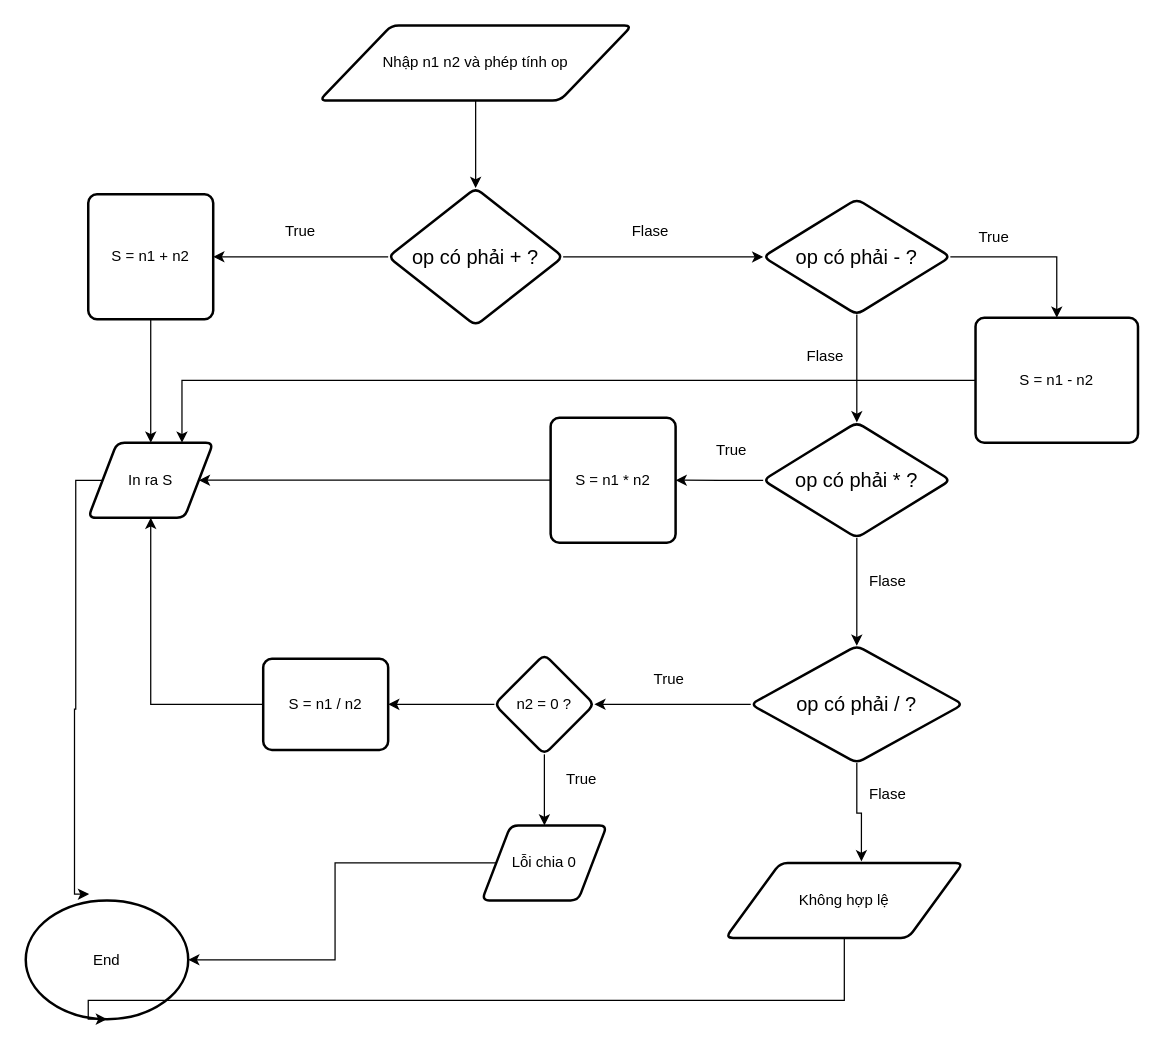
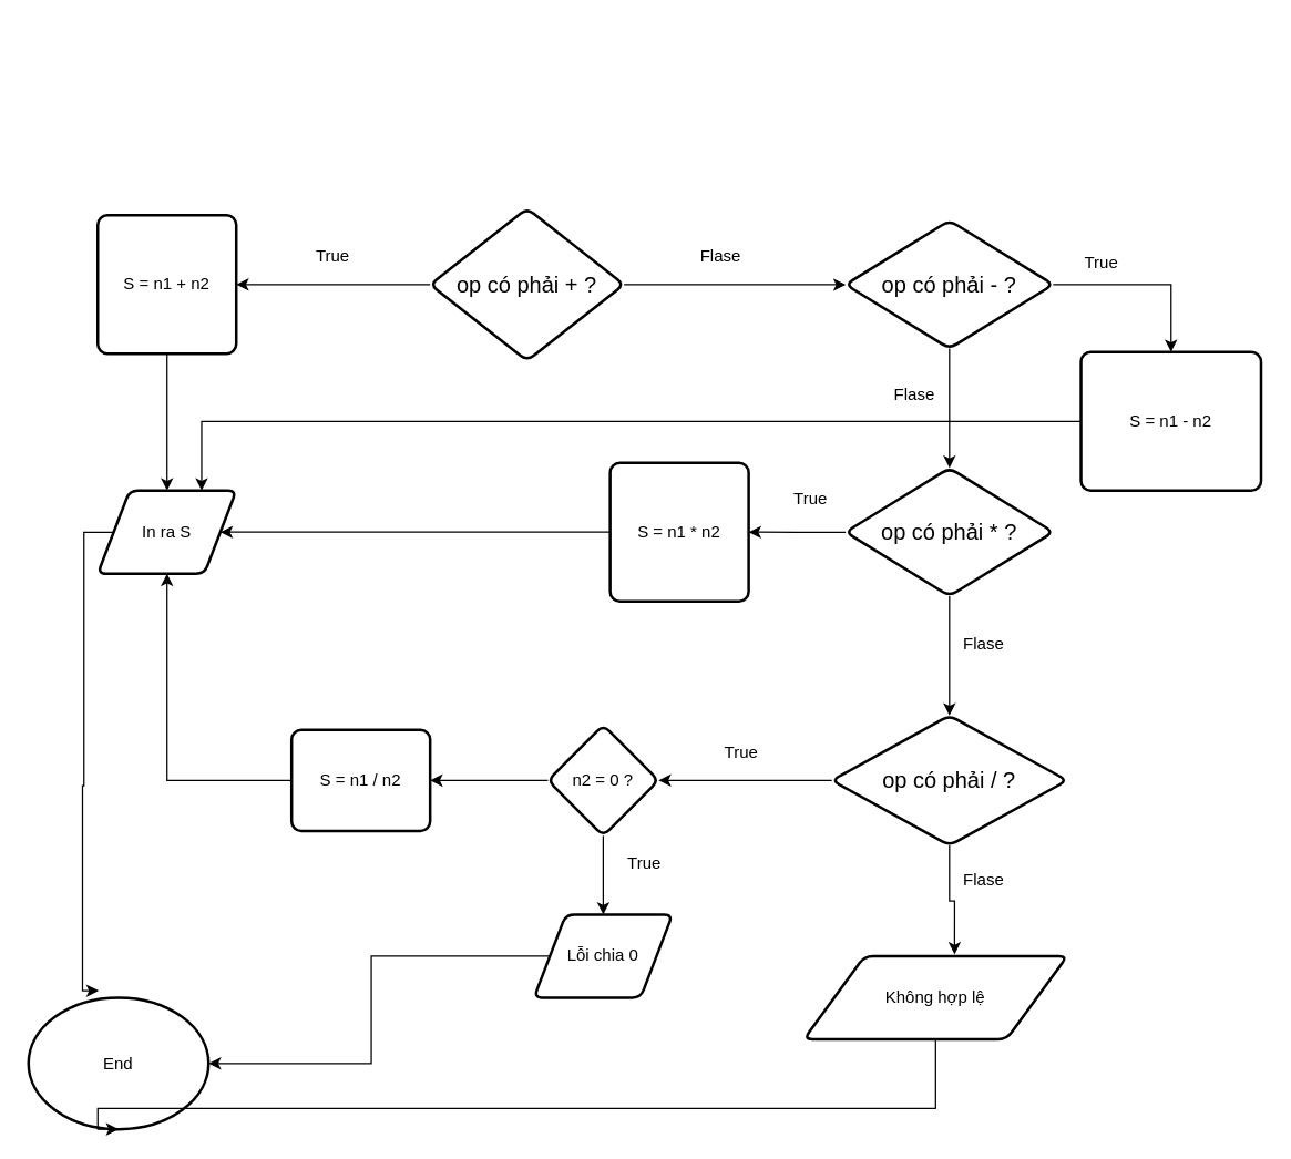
  <mxCell id="0" />
  <mxCell id="1" parent="0" />
- <mxCell id="2" value="" style="edgeStyle=orthogonalEdgeStyle;rounded=0;orthogonalLoop=1;jettySize=auto;html=1;" edge="1" parent="1" source="3" target="6"><mxGeometry relative="1" as="geometry" /></mxCell>
- <mxCell id="3" value="Nhập n1 n2 và phép tính op" style="shape=parallelogram;html=1;strokeWidth=2;perimeter=parallelogramPerimeter;whiteSpace=wrap;rounded=1;arcSize=12;size=0.23;" vertex="1" parent="1"><mxGeometry x="255" y="20" width="250" height="60" as="geometry" /></mxCell>
  <mxCell id="4" style="edgeStyle=orthogonalEdgeStyle;rounded=0;orthogonalLoop=1;jettySize=auto;html=1;entryX=1;entryY=0.5;entryDx=0;entryDy=0;" edge="1" parent="1" source="6" target="8"><mxGeometry relative="1" as="geometry" /></mxCell>
  <mxCell id="5" value="" style="edgeStyle=orthogonalEdgeStyle;rounded=0;orthogonalLoop=1;jettySize=auto;html=1;" edge="1" parent="1" source="6" target="13"><mxGeometry relative="1" as="geometry" /></mxCell>
  <mxCell id="6" value="&lt;br&gt;&lt;span style=&quot;color: rgb(0, 0, 0); font-family: Arial, sans-serif; font-size: 16px; font-style: normal; font-variant-ligatures: normal; font-variant-caps: normal; font-weight: 400; letter-spacing: normal; orphans: 2; text-align: start; text-indent: 0px; text-transform: none; widows: 2; word-spacing: 0px; -webkit-text-stroke-width: 0px; white-space: pre-wrap; background-color: rgb(255, 255, 255); text-decoration-thickness: initial; text-decoration-style: initial; text-decoration-color: initial; float: none; display: inline !important;&quot;&gt;op có phải + ?&lt;/span&gt;&lt;div&gt;&lt;br/&gt;&lt;/div&gt;" style="rhombus;whiteSpace=wrap;html=1;strokeWidth=2;rounded=1;arcSize=12;" vertex="1" parent="1"><mxGeometry x="310" y="150" width="140" height="110" as="geometry" /></mxCell>
  <mxCell id="7" style="edgeStyle=orthogonalEdgeStyle;rounded=0;orthogonalLoop=1;jettySize=auto;html=1;" edge="1" parent="1" source="8" target="9"><mxGeometry relative="1" as="geometry" /></mxCell>
  <mxCell id="8" value="S = n1 + n2" style="rounded=1;whiteSpace=wrap;html=1;absoluteArcSize=1;arcSize=14;strokeWidth=2;" vertex="1" parent="1"><mxGeometry x="70" y="155" width="100" height="100" as="geometry" /></mxCell>
  <mxCell id="9" value="In ra S" style="shape=parallelogram;html=1;strokeWidth=2;perimeter=parallelogramPerimeter;whiteSpace=wrap;rounded=1;arcSize=12;size=0.23;" vertex="1" parent="1"><mxGeometry x="70" y="353.75" width="100" height="60" as="geometry" /></mxCell>
  <mxCell id="10" value="True" style="text;html=1;align=center;verticalAlign=middle;whiteSpace=wrap;rounded=0;" vertex="1" parent="1"><mxGeometry x="210" y="170" width="60" height="30" as="geometry" /></mxCell>
  <mxCell id="11" style="edgeStyle=orthogonalEdgeStyle;rounded=0;orthogonalLoop=1;jettySize=auto;html=1;entryX=0.5;entryY=0;entryDx=0;entryDy=0;" edge="1" parent="1" source="13" target="15"><mxGeometry relative="1" as="geometry" /></mxCell>
  <mxCell id="12" value="" style="edgeStyle=orthogonalEdgeStyle;rounded=0;orthogonalLoop=1;jettySize=auto;html=1;" edge="1" parent="1" source="13" target="19"><mxGeometry relative="1" as="geometry" /></mxCell>
  <mxCell id="13" value="&lt;br&gt;&lt;span style=&quot;color: rgb(0, 0, 0); font-family: Arial, sans-serif; font-size: 16px; font-style: normal; font-variant-ligatures: normal; font-variant-caps: normal; font-weight: 400; letter-spacing: normal; orphans: 2; text-align: start; text-indent: 0px; text-transform: none; widows: 2; word-spacing: 0px; -webkit-text-stroke-width: 0px; white-space: pre-wrap; background-color: rgb(255, 255, 255); text-decoration-thickness: initial; text-decoration-style: initial; text-decoration-color: initial; float: none; display: inline !important;&quot;&gt;op có phải - ?&lt;/span&gt;&lt;div&gt;&lt;br/&gt;&lt;/div&gt;" style="rhombus;whiteSpace=wrap;html=1;strokeWidth=2;rounded=1;arcSize=12;" vertex="1" parent="1"><mxGeometry x="610" y="158.75" width="150" height="92.5" as="geometry" /></mxCell>
  <mxCell id="14" style="edgeStyle=orthogonalEdgeStyle;rounded=0;orthogonalLoop=1;jettySize=auto;html=1;entryX=0.75;entryY=0;entryDx=0;entryDy=0;" edge="1" parent="1" source="15" target="9"><mxGeometry relative="1" as="geometry" /></mxCell>
  <mxCell id="15" value="S = n1 - n2" style="rounded=1;whiteSpace=wrap;html=1;absoluteArcSize=1;arcSize=14;strokeWidth=2;" vertex="1" parent="1"><mxGeometry x="780" y="253.75" width="130" height="100" as="geometry" /></mxCell>
  <mxCell id="16" value="True" style="text;html=1;align=center;verticalAlign=middle;whiteSpace=wrap;rounded=0;" vertex="1" parent="1"><mxGeometry x="760" y="170" width="70" height="40" as="geometry" /></mxCell>
  <mxCell id="17" style="edgeStyle=orthogonalEdgeStyle;rounded=0;orthogonalLoop=1;jettySize=auto;html=1;entryX=1;entryY=0.5;entryDx=0;entryDy=0;" edge="1" parent="1" source="19" target="21"><mxGeometry relative="1" as="geometry" /></mxCell>
  <mxCell id="18" value="" style="edgeStyle=orthogonalEdgeStyle;rounded=0;orthogonalLoop=1;jettySize=auto;html=1;" edge="1" parent="1" source="19" target="26"><mxGeometry relative="1" as="geometry" /></mxCell>
  <mxCell id="19" value="&lt;br&gt;&lt;span style=&quot;color: rgb(0, 0, 0); font-family: Arial, sans-serif; font-size: 16px; font-style: normal; font-variant-ligatures: normal; font-variant-caps: normal; font-weight: 400; letter-spacing: normal; orphans: 2; text-align: start; text-indent: 0px; text-transform: none; widows: 2; word-spacing: 0px; -webkit-text-stroke-width: 0px; white-space: pre-wrap; background-color: rgb(255, 255, 255); text-decoration-thickness: initial; text-decoration-style: initial; text-decoration-color: initial; float: none; display: inline !important;&quot;&gt;op có phải * ?&lt;/span&gt;&lt;div&gt;&lt;br/&gt;&lt;/div&gt;" style="rhombus;whiteSpace=wrap;html=1;strokeWidth=2;rounded=1;arcSize=12;" vertex="1" parent="1"><mxGeometry x="610" y="337.5" width="150" height="92.5" as="geometry" /></mxCell>
  <mxCell id="20" style="edgeStyle=orthogonalEdgeStyle;rounded=0;orthogonalLoop=1;jettySize=auto;html=1;" edge="1" parent="1" source="21" target="9"><mxGeometry relative="1" as="geometry" /></mxCell>
  <mxCell id="21" value="S = n1 * n2" style="rounded=1;whiteSpace=wrap;html=1;absoluteArcSize=1;arcSize=14;strokeWidth=2;" vertex="1" parent="1"><mxGeometry x="440" y="333.75" width="100" height="100" as="geometry" /></mxCell>
  <mxCell id="22" value="Flase" style="text;html=1;align=center;verticalAlign=middle;whiteSpace=wrap;rounded=0;" vertex="1" parent="1"><mxGeometry x="490" y="170" width="60" height="30" as="geometry" /></mxCell>
  <mxCell id="23" value="Flase" style="text;html=1;align=center;verticalAlign=middle;whiteSpace=wrap;rounded=0;" vertex="1" parent="1"><mxGeometry x="630" y="270" width="60" height="30" as="geometry" /></mxCell>
  <mxCell id="24" value="True" style="text;html=1;align=center;verticalAlign=middle;whiteSpace=wrap;rounded=0;" vertex="1" parent="1"><mxGeometry x="550" y="340" width="70" height="40" as="geometry" /></mxCell>
  <mxCell id="25" value="" style="edgeStyle=orthogonalEdgeStyle;rounded=0;orthogonalLoop=1;jettySize=auto;html=1;" edge="1" parent="1" source="26" target="31"><mxGeometry relative="1" as="geometry" /></mxCell>
  <mxCell id="26" value="&lt;span style=&quot;font-family: Arial, sans-serif; font-size: 16px; text-align: start; white-space-collapse: preserve; background-color: rgb(255, 255, 255);&quot;&gt;op có phải / ?&lt;/span&gt;" style="rhombus;whiteSpace=wrap;html=1;strokeWidth=2;rounded=1;arcSize=12;" vertex="1" parent="1"><mxGeometry x="600" y="516.26" width="170" height="93.75" as="geometry" /></mxCell>
  <mxCell id="27" value="Flase" style="text;html=1;align=center;verticalAlign=middle;whiteSpace=wrap;rounded=0;" vertex="1" parent="1"><mxGeometry x="680" y="450" width="60" height="30" as="geometry" /></mxCell>
  <mxCell id="28" value="True" style="text;html=1;align=center;verticalAlign=middle;whiteSpace=wrap;rounded=0;" vertex="1" parent="1"><mxGeometry x="500" y="523.12" width="70" height="40" as="geometry" /></mxCell>
  <mxCell id="29" value="" style="edgeStyle=orthogonalEdgeStyle;rounded=0;orthogonalLoop=1;jettySize=auto;html=1;" edge="1" parent="1" source="31" target="33"><mxGeometry relative="1" as="geometry" /></mxCell>
  <mxCell id="30" value="" style="edgeStyle=orthogonalEdgeStyle;rounded=0;orthogonalLoop=1;jettySize=auto;html=1;" edge="1" parent="1" source="31" target="36"><mxGeometry relative="1" as="geometry" /></mxCell>
  <mxCell id="31" value="n2 = 0 ?" style="rhombus;whiteSpace=wrap;html=1;strokeWidth=2;rounded=1;arcSize=12;" vertex="1" parent="1"><mxGeometry x="395" y="523.125" width="80" height="80" as="geometry" /></mxCell>
  <mxCell id="32" style="edgeStyle=orthogonalEdgeStyle;rounded=0;orthogonalLoop=1;jettySize=auto;html=1;" edge="1" parent="1" source="33" target="39"><mxGeometry relative="1" as="geometry" /></mxCell>
  <mxCell id="33" value="Lỗi chia 0" style="shape=parallelogram;html=1;strokeWidth=2;perimeter=parallelogramPerimeter;whiteSpace=wrap;rounded=1;arcSize=12;size=0.23;" vertex="1" parent="1"><mxGeometry x="385" y="660" width="100" height="60" as="geometry" /></mxCell>
  <mxCell id="34" value="True" style="text;html=1;align=center;verticalAlign=middle;whiteSpace=wrap;rounded=0;" vertex="1" parent="1"><mxGeometry x="430" y="603.13" width="70" height="40" as="geometry" /></mxCell>
  <mxCell id="35" style="edgeStyle=orthogonalEdgeStyle;rounded=0;orthogonalLoop=1;jettySize=auto;html=1;entryX=0.5;entryY=1;entryDx=0;entryDy=0;" edge="1" parent="1" source="36" target="9"><mxGeometry relative="1" as="geometry" /></mxCell>
  <mxCell id="36" value="S = n1 / n2" style="rounded=1;whiteSpace=wrap;html=1;absoluteArcSize=1;arcSize=14;strokeWidth=2;" vertex="1" parent="1"><mxGeometry x="210" y="526.63" width="100" height="73" as="geometry" /></mxCell>
  <mxCell id="37" value="Không hợp lệ" style="shape=parallelogram;html=1;strokeWidth=2;perimeter=parallelogramPerimeter;whiteSpace=wrap;rounded=1;arcSize=12;size=0.23;" vertex="1" parent="1"><mxGeometry x="580" y="690" width="190" height="60" as="geometry" /></mxCell>
  <mxCell id="38" style="edgeStyle=orthogonalEdgeStyle;rounded=0;orthogonalLoop=1;jettySize=auto;html=1;entryX=0.572;entryY=-0.02;entryDx=0;entryDy=0;entryPerimeter=0;" edge="1" parent="1" source="26" target="37"><mxGeometry relative="1" as="geometry" /></mxCell>
  <mxCell id="39" value="End" style="strokeWidth=2;html=1;shape=mxgraph.flowchart.start_1;whiteSpace=wrap;" vertex="1" parent="1"><mxGeometry x="20" y="720" width="130" height="95" as="geometry" /></mxCell>
  <mxCell id="40" style="edgeStyle=orthogonalEdgeStyle;rounded=0;orthogonalLoop=1;jettySize=auto;html=1;entryX=0.39;entryY=-0.053;entryDx=0;entryDy=0;entryPerimeter=0;" edge="1" parent="1" source="9" target="39"><mxGeometry relative="1" as="geometry"><Array as="points"><mxPoint x="60" y="384" /><mxPoint x="60" y="567" /><mxPoint x="59" y="567" /></Array></mxGeometry></mxCell>
  <mxCell id="41" style="edgeStyle=orthogonalEdgeStyle;rounded=0;orthogonalLoop=1;jettySize=auto;html=1;entryX=0.5;entryY=1;entryDx=0;entryDy=0;entryPerimeter=0;" edge="1" parent="1" source="37" target="39"><mxGeometry relative="1" as="geometry"><Array as="points"><mxPoint x="675" y="800" /><mxPoint x="70" y="800" /></Array></mxGeometry></mxCell>
  <mxCell id="42" value="Flase" style="text;html=1;align=center;verticalAlign=middle;whiteSpace=wrap;rounded=0;" vertex="1" parent="1"><mxGeometry x="680" y="620" width="60" height="30" as="geometry" /></mxCell>
